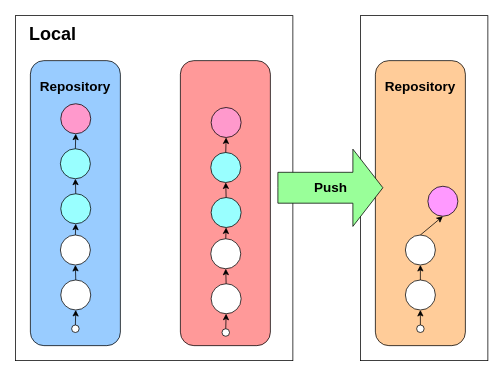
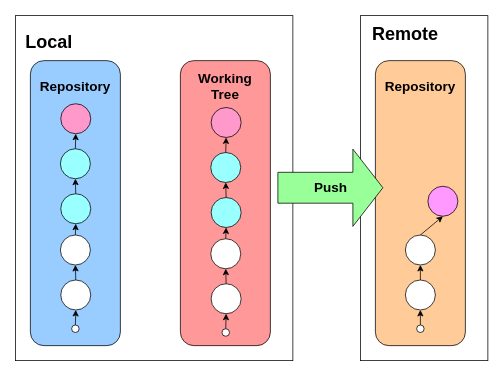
  <mxCell id="0" />
  <mxCell id="1" parent="0" />
  <mxCell id="2" value="" style="rounded=0;whiteSpace=wrap;html=1;" vertex="1" parent="1"><mxGeometry x="20" y="20" width="370" height="460" as="geometry" /></mxCell>
- <mxCell id="3" value="&lt;font style=&quot;font-size: 24px&quot;&gt;&lt;b&gt;Local&lt;/b&gt;&lt;/font&gt;" style="text;html=1;strokeColor=none;fillColor=none;align=center;verticalAlign=middle;whiteSpace=wrap;rounded=0;" vertex="1" parent="1"><mxGeometry x="30" y="30" width="80" height="30" as="geometry" /></mxCell>
+ <mxCell id="3" value="&lt;font style=&quot;font-size: 24px&quot;&gt;&lt;b&gt;Local&lt;/b&gt;&lt;/font&gt;" style="text;html=1;strokeColor=none;fillColor=none;align=center;verticalAlign=middle;whiteSpace=wrap;rounded=0;" vertex="1" parent="1"><mxGeometry x="25" y="40" width="80" height="30" as="geometry" /></mxCell>
  <mxCell id="4" value="" style="rounded=1;whiteSpace=wrap;html=1;fillColor=#99CCFF;" vertex="1" parent="1"><mxGeometry x="40" y="80" width="120" height="380" as="geometry" /></mxCell>
  <mxCell id="5" value="&lt;font style=&quot;font-size: 18px&quot;&gt;&lt;b&gt;Repository&lt;/b&gt;&lt;/font&gt;" style="text;html=1;strokeColor=none;fillColor=none;align=center;verticalAlign=middle;whiteSpace=wrap;rounded=0;" vertex="1" parent="1"><mxGeometry x="45" y="100" width="110" height="30" as="geometry" /></mxCell>
  <mxCell id="6" value="" style="rounded=1;whiteSpace=wrap;html=1;fillColor=#FF9999;" vertex="1" parent="1"><mxGeometry x="240" y="80" width="120" height="380" as="geometry" /></mxCell>
+ <mxCell id="7" value="&lt;font style=&quot;font-size: 18px&quot;&gt;&lt;b&gt;Working Tree&lt;/b&gt;&lt;/font&gt;" style="text;html=1;strokeColor=none;fillColor=none;align=center;verticalAlign=middle;whiteSpace=wrap;rounded=0;" vertex="1" parent="1"><mxGeometry x="255" y="90" width="90" height="50" as="geometry" /></mxCell>
  <mxCell id="8" value="" style="rounded=0;whiteSpace=wrap;html=1;" vertex="1" parent="1"><mxGeometry x="480" y="20" width="170" height="460" as="geometry" /></mxCell>
  <mxCell id="9" value="" style="rounded=1;whiteSpace=wrap;html=1;fillColor=#FFCC99;" vertex="1" parent="1"><mxGeometry x="500" y="80" width="120" height="380" as="geometry" /></mxCell>
+ <mxCell id="10" value="&lt;font style=&quot;font-size: 24px&quot;&gt;&lt;b&gt;Remote&lt;/b&gt;&lt;/font&gt;" style="text;html=1;strokeColor=none;fillColor=none;align=center;verticalAlign=middle;whiteSpace=wrap;rounded=0;" vertex="1" parent="1"><mxGeometry x="490" y="30" width="100" height="30" as="geometry" /></mxCell>
  <mxCell id="11" value="&lt;font style=&quot;font-size: 18px&quot;&gt;&lt;b&gt;Repository&lt;/b&gt;&lt;/font&gt;" style="text;html=1;strokeColor=none;fillColor=none;align=center;verticalAlign=middle;whiteSpace=wrap;rounded=0;" vertex="1" parent="1"><mxGeometry x="505" y="100" width="110" height="30" as="geometry" /></mxCell>
  <mxCell id="12" value="" style="ellipse;whiteSpace=wrap;html=1;aspect=fixed;" vertex="1" parent="1"><mxGeometry x="295.5" y="437.5" width="10" height="10" as="geometry" /></mxCell>
  <mxCell id="13" value="" style="ellipse;whiteSpace=wrap;html=1;aspect=fixed;" vertex="1" parent="1"><mxGeometry x="281" y="377.5" width="40" height="40" as="geometry" /></mxCell>
  <mxCell id="14" value="" style="ellipse;whiteSpace=wrap;html=1;aspect=fixed;" vertex="1" parent="1"><mxGeometry x="280.5" y="317.5" width="40" height="40" as="geometry" /></mxCell>
  <mxCell id="15" value="" style="endArrow=classic;html=1;exitX=0.5;exitY=0;exitDx=0;exitDy=0;entryX=0.5;entryY=1;entryDx=0;entryDy=0;" edge="1" parent="1" source="12" target="13"><mxGeometry width="50" height="50" relative="1" as="geometry"><mxPoint x="160.5" y="407.5" as="sourcePoint" /><mxPoint x="210.5" y="357.5" as="targetPoint" /></mxGeometry></mxCell>
  <mxCell id="16" value="" style="endArrow=classic;html=1;exitX=0.5;exitY=0;exitDx=0;exitDy=0;entryX=0.5;entryY=1;entryDx=0;entryDy=0;" edge="1" parent="1" source="13" target="14"><mxGeometry width="50" height="50" relative="1" as="geometry"><mxPoint x="310.5" y="557.5" as="sourcePoint" /><mxPoint x="360.5" y="507.5" as="targetPoint" /></mxGeometry></mxCell>
  <mxCell id="17" value="" style="ellipse;whiteSpace=wrap;html=1;aspect=fixed;" vertex="1" parent="1"><mxGeometry x="555" y="432.5" width="10" height="10" as="geometry" /></mxCell>
  <mxCell id="18" value="" style="ellipse;whiteSpace=wrap;html=1;aspect=fixed;" vertex="1" parent="1"><mxGeometry x="540" y="372.5" width="40" height="40" as="geometry" /></mxCell>
  <mxCell id="19" value="" style="ellipse;whiteSpace=wrap;html=1;aspect=fixed;" vertex="1" parent="1"><mxGeometry x="540" y="312.5" width="40" height="40" as="geometry" /></mxCell>
  <mxCell id="20" value="" style="endArrow=classic;html=1;exitX=0.5;exitY=0;exitDx=0;exitDy=0;entryX=0.5;entryY=1;entryDx=0;entryDy=0;" edge="1" source="17" target="18" parent="1"><mxGeometry width="50" height="50" relative="1" as="geometry"><mxPoint x="420" y="402.5" as="sourcePoint" /><mxPoint x="470" y="352.5" as="targetPoint" /></mxGeometry></mxCell>
  <mxCell id="21" value="" style="endArrow=classic;html=1;exitX=0.5;exitY=0;exitDx=0;exitDy=0;entryX=0.5;entryY=1;entryDx=0;entryDy=0;" edge="1" source="18" target="19" parent="1"><mxGeometry width="50" height="50" relative="1" as="geometry"><mxPoint x="570" y="552.5" as="sourcePoint" /><mxPoint x="620" y="502.5" as="targetPoint" /></mxGeometry></mxCell>
  <mxCell id="22" value="" style="ellipse;whiteSpace=wrap;html=1;aspect=fixed;fillColor=#FF99FF;" vertex="1" parent="1"><mxGeometry x="570" y="247.5" width="40" height="40" as="geometry" /></mxCell>
  <mxCell id="23" value="" style="ellipse;whiteSpace=wrap;html=1;aspect=fixed;fillColor=#99FFFF;" vertex="1" parent="1"><mxGeometry x="281" y="262.5" width="40" height="40" as="geometry" /></mxCell>
  <mxCell id="24" value="" style="ellipse;whiteSpace=wrap;html=1;aspect=fixed;fillColor=#99FFFF;" vertex="1" parent="1"><mxGeometry x="280.5" y="202.5" width="40" height="40" as="geometry" /></mxCell>
  <mxCell id="25" value="" style="endArrow=classic;html=1;exitX=0.5;exitY=0;exitDx=0;exitDy=0;entryX=0.5;entryY=1;entryDx=0;entryDy=0;" edge="1" parent="1" source="14" target="23"><mxGeometry width="50" height="50" relative="1" as="geometry"><mxPoint x="100.5" y="387.5" as="sourcePoint" /><mxPoint x="150.5" y="337.5" as="targetPoint" /></mxGeometry></mxCell>
  <mxCell id="26" value="" style="endArrow=classic;html=1;exitX=0.5;exitY=0;exitDx=0;exitDy=0;entryX=0.5;entryY=1;entryDx=0;entryDy=0;" edge="1" parent="1" source="23" target="24"><mxGeometry width="50" height="50" relative="1" as="geometry"><mxPoint x="130.5" y="337.5" as="sourcePoint" /><mxPoint x="180.5" y="287.5" as="targetPoint" /></mxGeometry></mxCell>
  <mxCell id="27" value="" style="endArrow=classic;html=1;exitX=0.5;exitY=0;exitDx=0;exitDy=0;entryX=0.5;entryY=1;entryDx=0;entryDy=0;" edge="1" parent="1" source="19" target="22"><mxGeometry width="50" height="50" relative="1" as="geometry"><mxPoint x="420" y="322.5" as="sourcePoint" /><mxPoint x="470" y="272.5" as="targetPoint" /></mxGeometry></mxCell>
  <mxCell id="28" value="" style="ellipse;whiteSpace=wrap;html=1;aspect=fixed;fillColor=#FF99CC;" vertex="1" parent="1"><mxGeometry x="281" y="142.5" width="40" height="40" as="geometry" /></mxCell>
  <mxCell id="29" value="" style="endArrow=classic;html=1;exitX=0.5;exitY=0;exitDx=0;exitDy=0;entryX=0.5;entryY=1;entryDx=0;entryDy=0;" edge="1" parent="1" source="24" target="28"><mxGeometry width="50" height="50" relative="1" as="geometry"><mxPoint x="-110" y="360" as="sourcePoint" /><mxPoint x="-60" y="310" as="targetPoint" /></mxGeometry></mxCell>
  <mxCell id="30" value="" style="ellipse;whiteSpace=wrap;html=1;aspect=fixed;" vertex="1" parent="1"><mxGeometry x="95" y="432.5" width="10" height="10" as="geometry" /></mxCell>
  <mxCell id="31" value="" style="ellipse;whiteSpace=wrap;html=1;aspect=fixed;" vertex="1" parent="1"><mxGeometry x="80.5" y="372.5" width="40" height="40" as="geometry" /></mxCell>
  <mxCell id="32" value="" style="ellipse;whiteSpace=wrap;html=1;aspect=fixed;" vertex="1" parent="1"><mxGeometry x="80" y="312.5" width="40" height="40" as="geometry" /></mxCell>
  <mxCell id="33" value="" style="endArrow=classic;html=1;exitX=0.5;exitY=0;exitDx=0;exitDy=0;entryX=0.5;entryY=1;entryDx=0;entryDy=0;" edge="1" source="30" target="31" parent="1"><mxGeometry width="50" height="50" relative="1" as="geometry"><mxPoint x="-40" y="402.5" as="sourcePoint" /><mxPoint x="10" y="352.5" as="targetPoint" /></mxGeometry></mxCell>
  <mxCell id="34" value="" style="endArrow=classic;html=1;exitX=0.5;exitY=0;exitDx=0;exitDy=0;entryX=0.5;entryY=1;entryDx=0;entryDy=0;" edge="1" source="31" target="32" parent="1"><mxGeometry width="50" height="50" relative="1" as="geometry"><mxPoint x="110" y="552.5" as="sourcePoint" /><mxPoint x="160" y="502.5" as="targetPoint" /></mxGeometry></mxCell>
  <mxCell id="35" value="" style="ellipse;whiteSpace=wrap;html=1;aspect=fixed;fillColor=#99FFFF;" vertex="1" parent="1"><mxGeometry x="80.5" y="257.5" width="40" height="40" as="geometry" /></mxCell>
  <mxCell id="36" value="" style="ellipse;whiteSpace=wrap;html=1;aspect=fixed;fillColor=#99FFFF;" vertex="1" parent="1"><mxGeometry x="80" y="197.5" width="40" height="40" as="geometry" /></mxCell>
  <mxCell id="37" value="" style="endArrow=classic;html=1;exitX=0.5;exitY=0;exitDx=0;exitDy=0;entryX=0.5;entryY=1;entryDx=0;entryDy=0;" edge="1" source="32" target="35" parent="1"><mxGeometry width="50" height="50" relative="1" as="geometry"><mxPoint x="-100" y="382.5" as="sourcePoint" /><mxPoint x="-50" y="332.5" as="targetPoint" /></mxGeometry></mxCell>
  <mxCell id="38" value="" style="endArrow=classic;html=1;exitX=0.5;exitY=0;exitDx=0;exitDy=0;entryX=0.5;entryY=1;entryDx=0;entryDy=0;" edge="1" source="35" target="36" parent="1"><mxGeometry width="50" height="50" relative="1" as="geometry"><mxPoint x="-70" y="332.5" as="sourcePoint" /><mxPoint x="-20" y="282.5" as="targetPoint" /></mxGeometry></mxCell>
  <mxCell id="39" value="" style="ellipse;whiteSpace=wrap;html=1;aspect=fixed;fillColor=#FF99CC;" vertex="1" parent="1"><mxGeometry x="80.5" y="137.5" width="40" height="40" as="geometry" /></mxCell>
  <mxCell id="40" value="" style="endArrow=classic;html=1;exitX=0.5;exitY=0;exitDx=0;exitDy=0;entryX=0.5;entryY=1;entryDx=0;entryDy=0;" edge="1" source="36" target="39" parent="1"><mxGeometry width="50" height="50" relative="1" as="geometry"><mxPoint x="-310.5" y="355" as="sourcePoint" /><mxPoint x="-260.5" y="305" as="targetPoint" /></mxGeometry></mxCell>
  <mxCell id="41" value="&lt;b&gt;&lt;font style=&quot;font-size: 18px&quot;&gt;Push&lt;/font&gt;&lt;/b&gt;" style="html=1;shadow=0;dashed=0;align=center;verticalAlign=middle;shape=mxgraph.arrows2.arrow;dy=0.6;dx=40;notch=0;strokeColor=#000000;fillColor=#99FF99;" vertex="1" parent="1"><mxGeometry x="370" y="198" width="140" height="103" as="geometry" /></mxCell>
